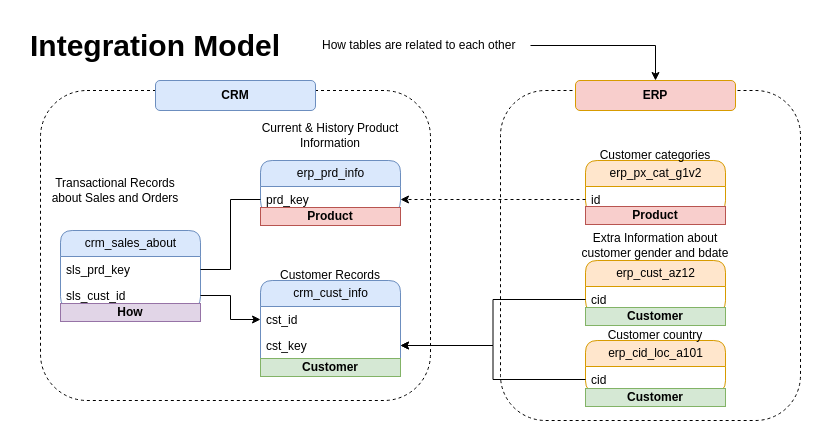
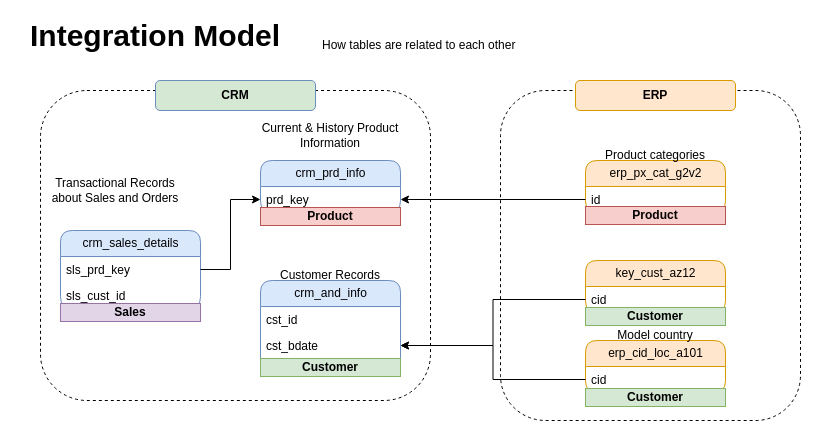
  <mxCell id="0" />
  <mxCell id="1" parent="0" />
  <mxCell id="2" value="" style="rounded=1;whiteSpace=wrap;html=1;fillColor=none;dashed=1;" parent="1" vertex="1"><mxGeometry x="40" y="90" width="390" height="310" as="geometry" /></mxCell>
  <mxCell id="3" value="" style="rounded=1;whiteSpace=wrap;html=1;fillColor=none;dashed=1;" parent="1" vertex="1"><mxGeometry x="500" y="90" width="300" height="330" as="geometry" /></mxCell>
- <mxCell id="4" value="&lt;span style=&quot;font-size: 30px;&quot;&gt;&lt;b&gt;Integration Model&lt;/b&gt;&lt;/span&gt;" style="text;html=1;align=center;verticalAlign=middle;whiteSpace=wrap;rounded=0;" parent="1" vertex="1"><mxGeometry x="20" y="30" width="270" height="30" as="geometry" /></mxCell>
- <mxCell id="5" value="" style="edgeStyle=orthogonalEdgeStyle;rounded=0;orthogonalLoop=1;jettySize=auto;html=1;" edge="1" parent="1" source="6" target="34"><mxGeometry relative="1" as="geometry" /></mxCell>
+ <mxCell id="4" value="&lt;span style=&quot;font-size: 30px;&quot;&gt;&lt;b&gt;Integration Model&lt;/b&gt;&lt;/span&gt;" style="text;html=1;align=center;verticalAlign=middle;whiteSpace=wrap;rounded=0;" parent="1" vertex="1"><mxGeometry y="20" width="270" height="30" as="geometry" x="20" /></mxCell>
  <mxCell id="6" value="How tables are related to each other" style="text;html=1;align=left;verticalAlign=middle;whiteSpace=wrap;rounded=0;" parent="1" vertex="1"><mxGeometry x="320" y="30" width="210" height="30" as="geometry" /></mxCell>
- <mxCell id="7" value="crm_cust_info" style="swimlane;fontStyle=0;childLayout=stackLayout;horizontal=1;startSize=26;fillColor=#dae8fc;horizontalStack=0;resizeParent=1;resizeParentMax=0;resizeLast=0;collapsible=1;marginBottom=0;html=1;rounded=1;strokeColor=#6c8ebf;" parent="1" vertex="1"><mxGeometry x="260" y="280" width="140" height="96" as="geometry" /></mxCell>
+ <mxCell id="7" value="crm_and_info" style="swimlane;fontStyle=0;childLayout=stackLayout;horizontal=1;startSize=26;fillColor=#dae8fc;horizontalStack=0;resizeParent=1;resizeParentMax=0;resizeLast=0;collapsible=1;marginBottom=0;html=1;rounded=1;strokeColor=#6c8ebf;" parent="1" vertex="1"><mxGeometry x="260" y="280" width="140" height="96" as="geometry" /></mxCell>
  <mxCell id="8" value="cst_id" style="text;strokeColor=none;fillColor=none;align=left;verticalAlign=top;spacingLeft=4;spacingRight=4;overflow=hidden;rotatable=0;points=[[0,0.5],[1,0.5]];portConstraint=eastwest;whiteSpace=wrap;html=1;" parent="7" vertex="1"><mxGeometry y="26" width="140" height="26" as="geometry" /></mxCell>
- <mxCell id="9" value="cst_key" style="text;strokeColor=none;fillColor=none;align=left;verticalAlign=top;spacingLeft=4;spacingRight=4;overflow=hidden;rotatable=0;points=[[0,0.5],[1,0.5]];portConstraint=eastwest;whiteSpace=wrap;html=1;" parent="7" vertex="1"><mxGeometry y="52" width="140" height="26" as="geometry" /></mxCell>
+ <mxCell id="9" value="cst_bdate" style="text;strokeColor=none;fillColor=none;align=left;verticalAlign=top;spacingLeft=4;spacingRight=4;overflow=hidden;rotatable=0;points=[[0,0.5],[1,0.5]];portConstraint=eastwest;whiteSpace=wrap;html=1;" parent="7" vertex="1"><mxGeometry y="52" width="140" height="26" as="geometry" /></mxCell>
  <mxCell id="10" value="&lt;b&gt;Customer&lt;/b&gt;" style="rounded=0;whiteSpace=wrap;html=1;fillColor=#d5e8d4;strokeColor=#82b366;" vertex="1" parent="7"><mxGeometry y="78" width="140" height="18" as="geometry" /></mxCell>
  <mxCell id="11" value="Customer Records" style="text;html=1;align=center;verticalAlign=middle;whiteSpace=wrap;rounded=0;" parent="1" vertex="1"><mxGeometry x="260" y="260" width="140" height="30" as="geometry" /></mxCell>
- <mxCell id="12" value="erp_prd_info" style="swimlane;fontStyle=0;childLayout=stackLayout;horizontal=1;startSize=26;fillColor=#dae8fc;horizontalStack=0;resizeParent=1;resizeParentMax=0;resizeLast=0;collapsible=1;marginBottom=0;html=1;rounded=1;strokeColor=#6c8ebf;" parent="1" vertex="1"><mxGeometry x="260" y="160" width="140" height="52" as="geometry" /></mxCell>
+ <mxCell id="12" value="crm_prd_info" style="swimlane;fontStyle=0;childLayout=stackLayout;horizontal=1;startSize=26;fillColor=#dae8fc;horizontalStack=0;resizeParent=1;resizeParentMax=0;resizeLast=0;collapsible=1;marginBottom=0;html=1;rounded=1;strokeColor=#6c8ebf;" parent="1" vertex="1"><mxGeometry x="260" y="160" width="140" height="52" as="geometry" /></mxCell>
  <mxCell id="13" value="prd_key" style="text;strokeColor=none;fillColor=none;align=left;verticalAlign=top;spacingLeft=4;spacingRight=4;overflow=hidden;rotatable=0;points=[[0,0.5],[1,0.5]];portConstraint=eastwest;whiteSpace=wrap;html=1;" parent="12" vertex="1"><mxGeometry y="26" width="140" height="26" as="geometry" /></mxCell>
  <mxCell id="14" value="Current &amp;amp; History Product Information" style="text;html=1;align=center;verticalAlign=middle;whiteSpace=wrap;rounded=0;" parent="1" vertex="1"><mxGeometry x="260" y="120" width="140" height="30" as="geometry" /></mxCell>
- <mxCell id="15" value="crm_sales_about" style="swimlane;fontStyle=0;childLayout=stackLayout;horizontal=1;startSize=26;fillColor=#dae8fc;horizontalStack=0;resizeParent=1;resizeParentMax=0;resizeLast=0;collapsible=1;marginBottom=0;html=1;rounded=1;strokeColor=#6c8ebf;" parent="1" vertex="1"><mxGeometry x="60" y="230" width="140" height="78" as="geometry" /></mxCell>
+ <mxCell id="15" value="crm_sales_details" style="swimlane;fontStyle=0;childLayout=stackLayout;horizontal=1;startSize=26;fillColor=#dae8fc;horizontalStack=0;resizeParent=1;resizeParentMax=0;resizeLast=0;collapsible=1;marginBottom=0;html=1;rounded=1;strokeColor=#6c8ebf;" parent="1" vertex="1"><mxGeometry x="60" y="230" width="140" height="78" as="geometry" /></mxCell>
  <mxCell id="16" value="sls_prd_key" style="text;strokeColor=none;fillColor=none;align=left;verticalAlign=top;spacingLeft=4;spacingRight=4;overflow=hidden;rotatable=0;points=[[0,0.5],[1,0.5]];portConstraint=eastwest;whiteSpace=wrap;html=1;" parent="15" vertex="1"><mxGeometry y="26" width="140" height="26" as="geometry" /></mxCell>
  <mxCell id="17" value="sls_cust_id" style="text;strokeColor=none;fillColor=none;align=left;verticalAlign=top;spacingLeft=4;spacingRight=4;overflow=hidden;rotatable=0;points=[[0,0.5],[1,0.5]];portConstraint=eastwest;whiteSpace=wrap;html=1;" parent="15" vertex="1"><mxGeometry y="52" width="140" height="26" as="geometry" /></mxCell>
  <mxCell id="18" value="Transactional Records about Sales and Orders" style="text;html=1;align=center;verticalAlign=middle;whiteSpace=wrap;rounded=0;" parent="1" vertex="1"><mxGeometry x="45" y="175" width="140" height="30" as="geometry" /></mxCell>
- <mxCell id="19" style="edgeStyle=orthogonalEdgeStyle;rounded=0;orthogonalLoop=1;jettySize=auto;html=1;entryX=0;entryY=0.5;entryDx=0;entryDy=0;endArrow=none;" parent="1" source="16" target="13" edge="1"><mxGeometry relative="1" as="geometry" /></mxCell>
- <mxCell id="20" style="edgeStyle=orthogonalEdgeStyle;rounded=0;orthogonalLoop=1;jettySize=auto;html=1;entryX=0;entryY=0.5;entryDx=0;entryDy=0;" parent="1" source="17" target="8" edge="1"><mxGeometry relative="1" as="geometry" /></mxCell>
- <mxCell id="21" value="erp_cust_az12" style="swimlane;fontStyle=0;childLayout=stackLayout;horizontal=1;startSize=26;fillColor=#ffe6cc;horizontalStack=0;resizeParent=1;resizeParentMax=0;resizeLast=0;collapsible=1;marginBottom=0;html=1;rounded=1;strokeColor=#d79b00;" parent="1" vertex="1"><mxGeometry x="585" y="260" width="140" height="52" as="geometry" /></mxCell>
+ <mxCell id="19" style="edgeStyle=orthogonalEdgeStyle;rounded=0;orthogonalLoop=1;jettySize=auto;html=1;entryX=0;entryY=0.5;entryDx=0;entryDy=0;" parent="1" source="16" target="13" edge="1"><mxGeometry relative="1" as="geometry" /></mxCell>
+ <mxCell id="21" value="key_cust_az12" style="swimlane;fontStyle=0;childLayout=stackLayout;horizontal=1;startSize=26;fillColor=#ffe6cc;horizontalStack=0;resizeParent=1;resizeParentMax=0;resizeLast=0;collapsible=1;marginBottom=0;html=1;rounded=1;strokeColor=#d79b00;" parent="1" vertex="1"><mxGeometry x="585" y="260" width="140" height="52" as="geometry" /></mxCell>
  <mxCell id="22" value="cid" style="text;strokeColor=none;fillColor=none;align=left;verticalAlign=top;spacingLeft=4;spacingRight=4;overflow=hidden;rotatable=0;points=[[0,0.5],[1,0.5]];portConstraint=eastwest;whiteSpace=wrap;html=1;" parent="21" vertex="1"><mxGeometry y="26" width="140" height="26" as="geometry" /></mxCell>
- <mxCell id="23" value="Extra Information about customer gender and bdate" style="text;html=1;align=center;verticalAlign=middle;whiteSpace=wrap;rounded=0;" parent="1" vertex="1"><mxGeometry x="580" y="230" width="150" height="30" as="geometry" /></mxCell>
  <mxCell id="24" style="edgeStyle=orthogonalEdgeStyle;rounded=0;orthogonalLoop=1;jettySize=auto;html=1;entryX=1;entryY=0.5;entryDx=0;entryDy=0;" parent="1" source="22" target="9" edge="1"><mxGeometry relative="1" as="geometry" /></mxCell>
  <mxCell id="25" value="erp_cid_loc_a101" style="swimlane;fontStyle=0;childLayout=stackLayout;horizontal=1;startSize=26;fillColor=#ffe6cc;horizontalStack=0;resizeParent=1;resizeParentMax=0;resizeLast=0;collapsible=1;marginBottom=0;html=1;rounded=1;strokeColor=#d79b00;" parent="1" vertex="1"><mxGeometry x="585" y="340" width="140" height="52" as="geometry" /></mxCell>
  <mxCell id="26" value="cid" style="text;strokeColor=none;fillColor=none;align=left;verticalAlign=top;spacingLeft=4;spacingRight=4;overflow=hidden;rotatable=0;points=[[0,0.5],[1,0.5]];portConstraint=eastwest;whiteSpace=wrap;html=1;" parent="25" vertex="1"><mxGeometry y="26" width="140" height="26" as="geometry" /></mxCell>
- <mxCell id="27" value="Customer country" style="text;html=1;align=center;verticalAlign=middle;whiteSpace=wrap;rounded=0;" parent="1" vertex="1"><mxGeometry x="580" y="320" width="150" height="30" as="geometry" /></mxCell>
+ <mxCell id="27" value="Model country" style="text;html=1;align=center;verticalAlign=middle;whiteSpace=wrap;rounded=0;" parent="1" vertex="1"><mxGeometry x="580" y="320" width="150" height="30" as="geometry" /></mxCell>
  <mxCell id="28" style="edgeStyle=orthogonalEdgeStyle;rounded=0;orthogonalLoop=1;jettySize=auto;html=1;entryX=1;entryY=0.5;entryDx=0;entryDy=0;" parent="1" source="26" target="9" edge="1"><mxGeometry relative="1" as="geometry" /></mxCell>
- <mxCell id="29" value="erp_px_cat_g1v2" style="swimlane;fontStyle=0;childLayout=stackLayout;horizontal=1;startSize=26;fillColor=#ffe6cc;horizontalStack=0;resizeParent=1;resizeParentMax=0;resizeLast=0;collapsible=1;marginBottom=0;html=1;rounded=1;strokeColor=#d79b00;" parent="1" vertex="1"><mxGeometry x="585" y="160" width="140" height="52" as="geometry" /></mxCell>
+ <mxCell id="29" value="erp_px_cat_g2v2" style="swimlane;fontStyle=0;childLayout=stackLayout;horizontal=1;startSize=26;fillColor=#ffe6cc;horizontalStack=0;resizeParent=1;resizeParentMax=0;resizeLast=0;collapsible=1;marginBottom=0;html=1;rounded=1;strokeColor=#d79b00;" parent="1" vertex="1"><mxGeometry x="585" y="160" width="140" height="52" as="geometry" /></mxCell>
  <mxCell id="30" value="id" style="text;strokeColor=none;fillColor=none;align=left;verticalAlign=top;spacingLeft=4;spacingRight=4;overflow=hidden;rotatable=0;points=[[0,0.5],[1,0.5]];portConstraint=eastwest;whiteSpace=wrap;html=1;" parent="29" vertex="1"><mxGeometry y="26" width="140" height="26" as="geometry" /></mxCell>
- <mxCell id="31" value="Customer categories" style="text;html=1;align=center;verticalAlign=middle;whiteSpace=wrap;rounded=0;" parent="1" vertex="1"><mxGeometry x="580" y="140" width="150" height="30" as="geometry" /></mxCell>
- <mxCell id="32" style="edgeStyle=orthogonalEdgeStyle;rounded=0;orthogonalLoop=1;jettySize=auto;html=1;entryX=1;entryY=0.5;entryDx=0;entryDy=0;dashed=1;" parent="1" source="30" target="13" edge="1"><mxGeometry relative="1" as="geometry" /></mxCell>
- <mxCell id="33" value="&lt;b&gt;CRM&lt;/b&gt;" style="rounded=1;whiteSpace=wrap;html=1;fillColor=#dae8fc;strokeColor=#6c8ebf;" parent="1" vertex="1"><mxGeometry x="155" y="80" width="160" height="30" as="geometry" /></mxCell>
- <mxCell id="34" value="&lt;b&gt;ERP&lt;/b&gt;" style="rounded=1;whiteSpace=wrap;html=1;fillColor=#f8cecc;strokeColor=#d79b00;" parent="1" vertex="1"><mxGeometry x="575" y="80" width="160" height="30" as="geometry" /></mxCell>
+ <mxCell id="31" value="Product categories" style="text;html=1;align=center;verticalAlign=middle;whiteSpace=wrap;rounded=0;" parent="1" vertex="1"><mxGeometry x="580" y="140" width="150" height="30" as="geometry" /></mxCell>
+ <mxCell id="32" style="edgeStyle=orthogonalEdgeStyle;rounded=0;orthogonalLoop=1;jettySize=auto;html=1;entryX=1;entryY=0.5;entryDx=0;entryDy=0;" parent="1" source="30" target="13" edge="1"><mxGeometry relative="1" as="geometry" /></mxCell>
+ <mxCell id="33" value="&lt;b&gt;CRM&lt;/b&gt;" style="rounded=1;whiteSpace=wrap;html=1;fillColor=#d5e8d4;strokeColor=#6c8ebf;" parent="1" vertex="1"><mxGeometry x="155" y="80" width="160" height="30" as="geometry" /></mxCell>
+ <mxCell id="34" value="&lt;b&gt;ERP&lt;/b&gt;" style="rounded=1;whiteSpace=wrap;html=1;fillColor=#ffe6cc;strokeColor=#d79b00;" parent="1" vertex="1"><mxGeometry x="575" y="80" width="160" height="30" as="geometry" /></mxCell>
  <mxCell id="35" value="&lt;b&gt;Product&lt;/b&gt;" style="rounded=0;whiteSpace=wrap;html=1;fillColor=#f8cecc;strokeColor=#b85450;" vertex="1" parent="1"><mxGeometry x="260" y="207" width="140" height="18" as="geometry" /></mxCell>
  <mxCell id="36" value="&lt;b&gt;Product&lt;/b&gt;" style="rounded=0;whiteSpace=wrap;html=1;fillColor=#f8cecc;strokeColor=#b85450;" vertex="1" parent="1"><mxGeometry x="585" y="206" width="140" height="18" as="geometry" /></mxCell>
  <mxCell id="37" value="&lt;b&gt;Customer&lt;/b&gt;" style="rounded=0;whiteSpace=wrap;html=1;fillColor=#d5e8d4;strokeColor=#82b366;" vertex="1" parent="1"><mxGeometry x="585" y="307" width="140" height="18" as="geometry" /></mxCell>
  <mxCell id="38" value="&lt;b&gt;Customer&lt;/b&gt;" style="rounded=0;whiteSpace=wrap;html=1;fillColor=#d5e8d4;strokeColor=#82b366;" vertex="1" parent="1"><mxGeometry x="585" y="388" width="140" height="18" as="geometry" /></mxCell>
- <mxCell id="39" value="&lt;b&gt;How&lt;/b&gt;" style="rounded=0;whiteSpace=wrap;html=1;fillColor=#e1d5e7;strokeColor=#9673a6;" vertex="1" parent="1"><mxGeometry x="60" y="303" width="140" height="18" as="geometry" /></mxCell>
+ <mxCell id="39" value="&lt;b&gt;Sales&lt;/b&gt;" style="rounded=0;whiteSpace=wrap;html=1;fillColor=#e1d5e7;strokeColor=#9673a6;" vertex="1" parent="1"><mxGeometry x="60" y="303" width="140" height="18" as="geometry" /></mxCell>
